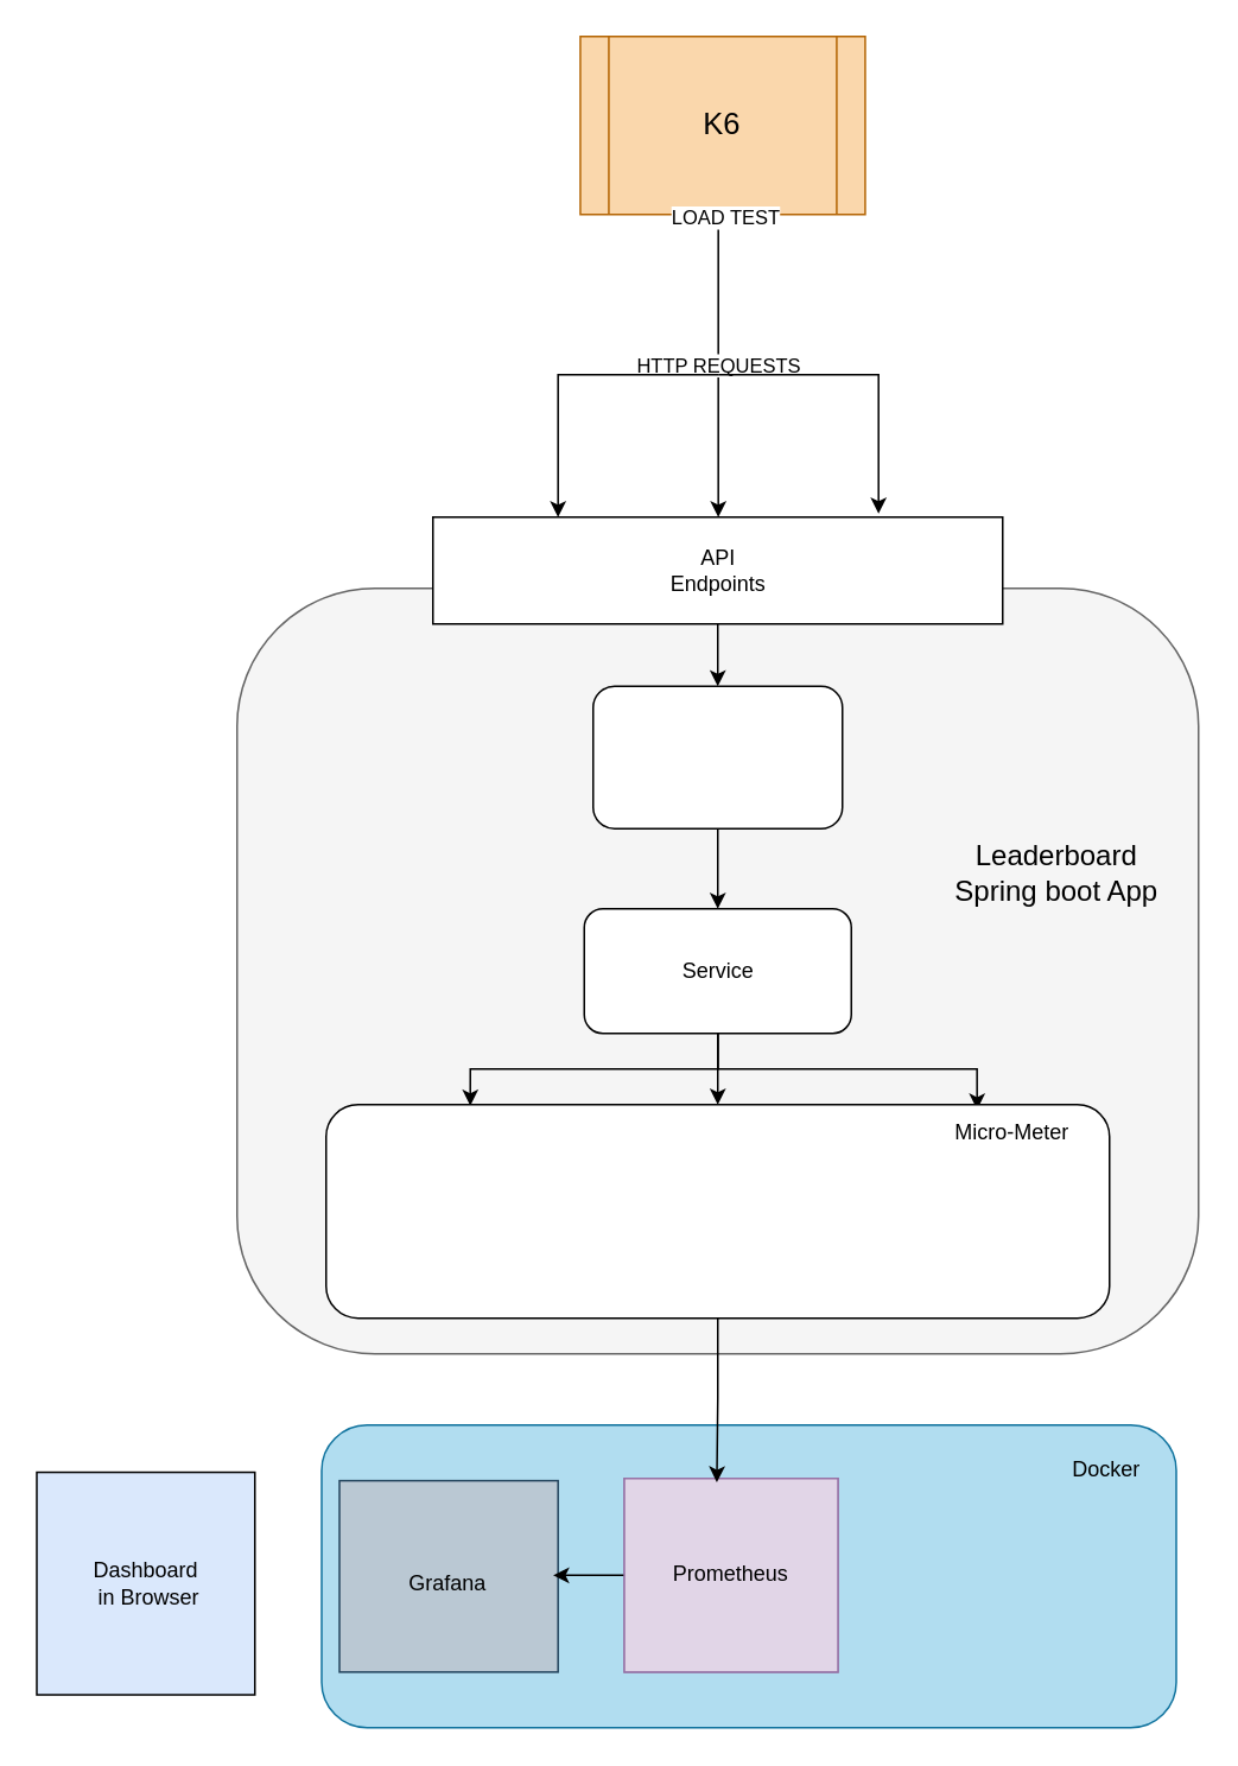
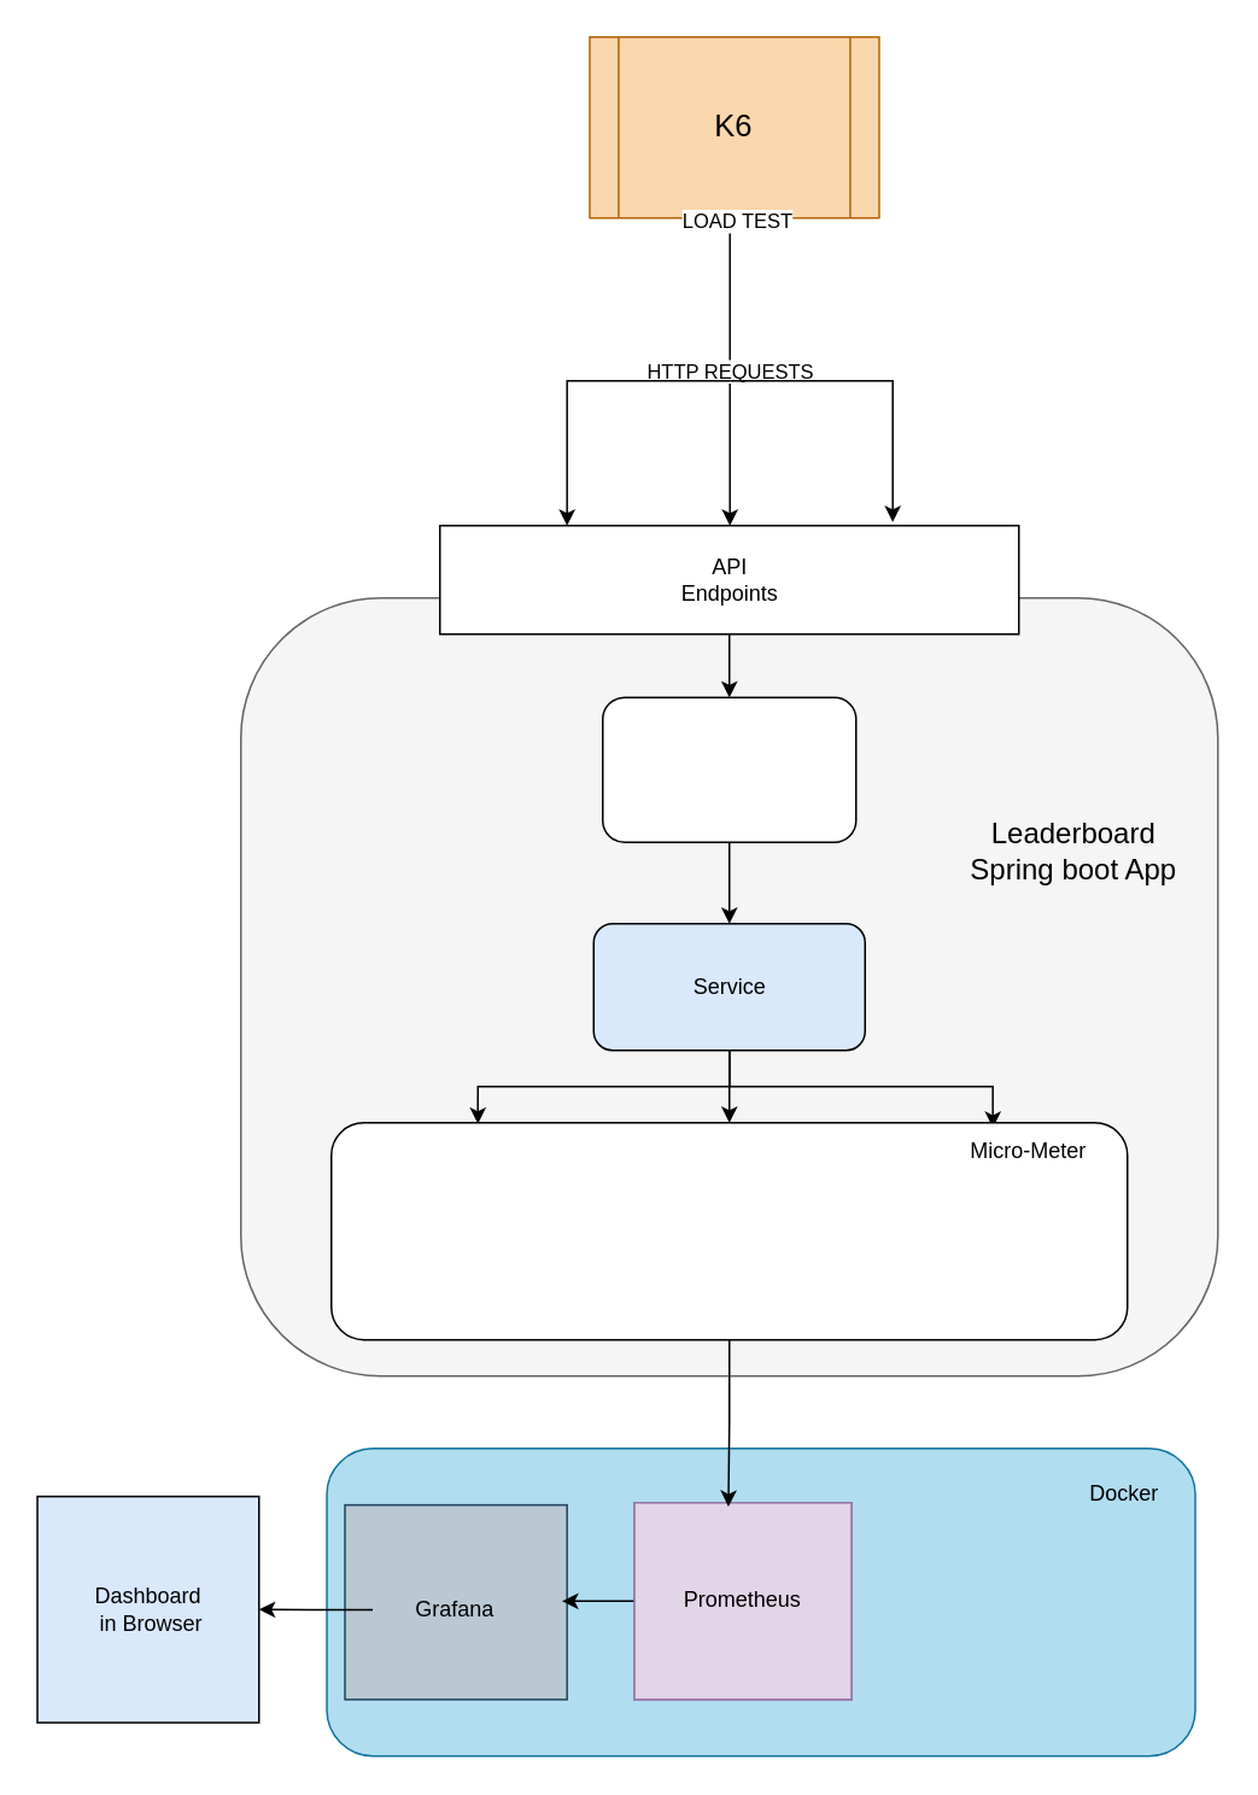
  <mxCell id="0" />
  <mxCell id="1" parent="0" />
  <mxCell id="2" value="" style="rounded=1;whiteSpace=wrap;html=1;arcSize=18;fillColor=#f5f5f5;strokeColor=#666666;fontColor=#333333;" parent="1" vertex="1"><mxGeometry x="132.5" y="330" width="540" height="430" as="geometry" /></mxCell>
- <mxCell id="3" value="&lt;font style=&quot;font-size: 16px;&quot;&gt;Leaderboard Spring boot App&lt;/font&gt;" style="text;html=1;align=center;verticalAlign=middle;whiteSpace=wrap;rounded=0;" parent="1" vertex="1"><mxGeometry x="522.5" y="440" width="140" height="100" as="geometry" /></mxCell>
+ <mxCell id="3" value="&lt;font style=&quot;font-size: 16px;&quot;&gt;Leaderboard Spring boot App&lt;/font&gt;" style="text;html=1;align=center;verticalAlign=middle;whiteSpace=wrap;rounded=0;" parent="1" vertex="1"><mxGeometry x="522.5" y="420" width="140" height="100" as="geometry" /></mxCell>
  <mxCell id="4" style="edgeStyle=orthogonalEdgeStyle;rounded=0;orthogonalLoop=1;jettySize=auto;html=1;" parent="1" source="5" target="7" edge="1"><mxGeometry relative="1" as="geometry" /></mxCell>
  <mxCell id="5" value="" style="rounded=1;whiteSpace=wrap;html=1;" parent="1" vertex="1"><mxGeometry x="332.5" y="385" width="140" height="80" as="geometry" /></mxCell>
  <mxCell id="6" style="edgeStyle=orthogonalEdgeStyle;rounded=0;orthogonalLoop=1;jettySize=auto;html=1;entryX=0.5;entryY=0;entryDx=0;entryDy=0;" parent="1" source="7" target="15" edge="1"><mxGeometry relative="1" as="geometry" /></mxCell>
- <mxCell id="7" value="Service" style="rounded=1;whiteSpace=wrap;html=1;" parent="1" vertex="1"><mxGeometry x="327.5" y="510" width="150" height="70" as="geometry" /></mxCell>
+ <mxCell id="7" value="Service" style="rounded=1;whiteSpace=wrap;html=1;fillColor=#dae8fc;" parent="1" vertex="1"><mxGeometry x="327.5" y="510" width="150" height="70" as="geometry" /></mxCell>
  <mxCell id="8" style="edgeStyle=orthogonalEdgeStyle;rounded=0;orthogonalLoop=1;jettySize=auto;html=1;entryX=0.184;entryY=0.005;entryDx=0;entryDy=0;entryPerimeter=0;" parent="1" source="7" target="15" edge="1"><mxGeometry relative="1" as="geometry" /></mxCell>
  <mxCell id="9" style="edgeStyle=orthogonalEdgeStyle;rounded=0;orthogonalLoop=1;jettySize=auto;html=1;entryX=0.831;entryY=0.023;entryDx=0;entryDy=0;entryPerimeter=0;" parent="1" source="7" target="15" edge="1"><mxGeometry relative="1" as="geometry" /></mxCell>
  <mxCell id="10" style="edgeStyle=orthogonalEdgeStyle;rounded=0;orthogonalLoop=1;jettySize=auto;html=1;entryX=0.5;entryY=0;entryDx=0;entryDy=0;" parent="1" source="11" target="5" edge="1"><mxGeometry relative="1" as="geometry" /></mxCell>
  <mxCell id="11" value="" style="rounded=0;whiteSpace=wrap;html=1;" parent="1" vertex="1"><mxGeometry x="242.5" y="290" width="320" height="60" as="geometry" /></mxCell>
  <mxCell id="12" value="API Endpoints" style="text;html=1;align=center;verticalAlign=middle;whiteSpace=wrap;rounded=0;" parent="1" vertex="1"><mxGeometry x="372.5" y="305" width="60" height="30" as="geometry" /></mxCell>
  <mxCell id="13" value="" style="group" parent="1" vertex="1" connectable="0"><mxGeometry x="182.5" y="620" width="440" height="120" as="geometry" /></mxCell>
  <mxCell id="14" value="" style="group" parent="13" vertex="1" connectable="0"><mxGeometry y="-1.25" width="440" height="121.25" as="geometry" /></mxCell>
  <mxCell id="15" value="" style="rounded=1;whiteSpace=wrap;html=1;movable=1;resizable=1;rotatable=1;deletable=1;editable=1;locked=0;connectable=1;" parent="14" vertex="1"><mxGeometry y="1.25" width="440" height="120" as="geometry" /></mxCell>
  <mxCell id="16" value="Micro-Meter" style="text;html=1;align=center;verticalAlign=middle;whiteSpace=wrap;rounded=0;" parent="14" vertex="1"><mxGeometry x="350" y="6.247" width="70" height="22.941" as="geometry" /></mxCell>
  <mxCell id="17" value="" style="group" vertex="1" connectable="0" parent="1"><mxGeometry x="180" y="800" width="480" height="170" as="geometry" /></mxCell>
  <mxCell id="18" value="" style="rounded=1;whiteSpace=wrap;html=1;fillColor=#b1ddf0;strokeColor=#10739e;" vertex="1" parent="17"><mxGeometry width="480" height="170" as="geometry" /></mxCell>
  <mxCell id="19" value="Docker" style="text;html=1;align=center;verticalAlign=middle;whiteSpace=wrap;rounded=0;" vertex="1" parent="17"><mxGeometry x="401.86" width="78.14" height="50" as="geometry" /></mxCell>
  <mxCell id="20" value="" style="group;fillColor=#bac8d3;strokeColor=#23445d;" vertex="1" connectable="0" parent="17"><mxGeometry x="9.996" y="31.25" width="122.791" height="107.5" as="geometry" /></mxCell>
  <mxCell id="21" value="Grafana" style="text;html=1;align=center;verticalAlign=middle;whiteSpace=wrap;rounded=0;" vertex="1" parent="20"><mxGeometry x="15.349" y="37.625" width="92.093" height="40.312" as="geometry" /></mxCell>
  <mxCell id="22" value="Prometheus" style="rounded=0;whiteSpace=wrap;html=1;fillColor=#e1d5e7;strokeColor=#9673a6;" vertex="1" parent="17"><mxGeometry x="170" y="30" width="120" height="108.75" as="geometry" /></mxCell>
  <mxCell id="23" style="edgeStyle=orthogonalEdgeStyle;rounded=0;orthogonalLoop=1;jettySize=auto;html=1;" edge="1" parent="17" source="24"><mxGeometry relative="1" as="geometry"><mxPoint x="130" y="84.375" as="targetPoint" /></mxGeometry></mxCell>
  <mxCell id="24" value="Prometheus" style="rounded=0;whiteSpace=wrap;html=1;fillColor=#e1d5e7;strokeColor=#9673a6;" vertex="1" parent="17"><mxGeometry x="170" y="30" width="120" height="108.75" as="geometry" /></mxCell>
+ <mxCell id="25" style="edgeStyle=orthogonalEdgeStyle;rounded=0;orthogonalLoop=1;jettySize=auto;html=1;entryX=1;entryY=0.5;entryDx=0;entryDy=0;" edge="1" parent="1" source="21" target="26"><mxGeometry relative="1" as="geometry"><mxPoint x="166.5" y="931" as="targetPoint" /></mxGeometry></mxCell>
  <mxCell id="26" value="Dashboard&lt;div&gt;&amp;nbsp;in Browser&lt;/div&gt;" style="rounded=0;whiteSpace=wrap;html=1;fillColor=#dae8fc;" vertex="1" parent="1"><mxGeometry x="20" y="826.53" width="122.5" height="125" as="geometry" /></mxCell>
  <mxCell id="27" style="edgeStyle=orthogonalEdgeStyle;rounded=0;orthogonalLoop=1;jettySize=auto;html=1;entryX=0.433;entryY=0.02;entryDx=0;entryDy=0;entryPerimeter=0;" edge="1" parent="1" source="15" target="24"><mxGeometry relative="1" as="geometry" /></mxCell>
  <mxCell id="28" value="" style="group" vertex="1" connectable="0" parent="1"><mxGeometry x="325.29" y="20" width="160" height="100" as="geometry" /></mxCell>
  <mxCell id="29" value="&lt;font style=&quot;font-size: 17px;&quot;&gt;K6&lt;/font&gt;" style="shape=process;whiteSpace=wrap;html=1;backgroundOutline=1;fillColor=#fad7ac;strokeColor=#b46504;" vertex="1" parent="28"><mxGeometry width="160" height="100" as="geometry" /></mxCell>
  <mxCell id="30" value="" style="endArrow=classic;html=1;rounded=0;exitX=0.5;exitY=1;exitDx=0;exitDy=0;entryX=0.5;entryY=0;entryDx=0;entryDy=0;" edge="1" parent="1" source="29"><mxGeometry relative="1" as="geometry"><mxPoint x="732.79" y="140" as="sourcePoint" /><mxPoint x="402.79" y="290" as="targetPoint" /><Array as="points"><mxPoint x="402.79" y="125" /><mxPoint x="402.79" y="210" /></Array></mxGeometry></mxCell>
  <mxCell id="31" value="HTTP REQUESTS" style="edgeLabel;resizable=0;html=1;;align=center;verticalAlign=middle;" connectable="0" vertex="1" parent="30"><mxGeometry relative="1" as="geometry" /></mxCell>
  <mxCell id="32" value="LOAD TEST" style="edgeLabel;resizable=0;html=1;;align=left;verticalAlign=bottom;" connectable="0" vertex="1" parent="30"><mxGeometry x="-1" relative="1" as="geometry"><mxPoint x="-30" y="10" as="offset" /></mxGeometry></mxCell>
  <mxCell id="33" value="" style="endArrow=classic;html=1;rounded=0;entryX=0.78;entryY=-0.026;entryDx=0;entryDy=0;entryPerimeter=0;" edge="1" parent="1"><mxGeometry width="50" height="50" relative="1" as="geometry"><mxPoint x="402.79" y="210" as="sourcePoint" /><mxPoint x="492.79" y="288" as="targetPoint" /><Array as="points"><mxPoint x="492.79" y="210" /></Array></mxGeometry></mxCell>
  <mxCell id="34" value="" style="endArrow=classic;html=1;rounded=0;entryX=0.78;entryY=-0.026;entryDx=0;entryDy=0;entryPerimeter=0;" edge="1" parent="1"><mxGeometry width="50" height="50" relative="1" as="geometry"><mxPoint x="402.79" y="210" as="sourcePoint" /><mxPoint x="312.79" y="290" as="targetPoint" /><Array as="points"><mxPoint x="312.79" y="210" /></Array></mxGeometry></mxCell>
